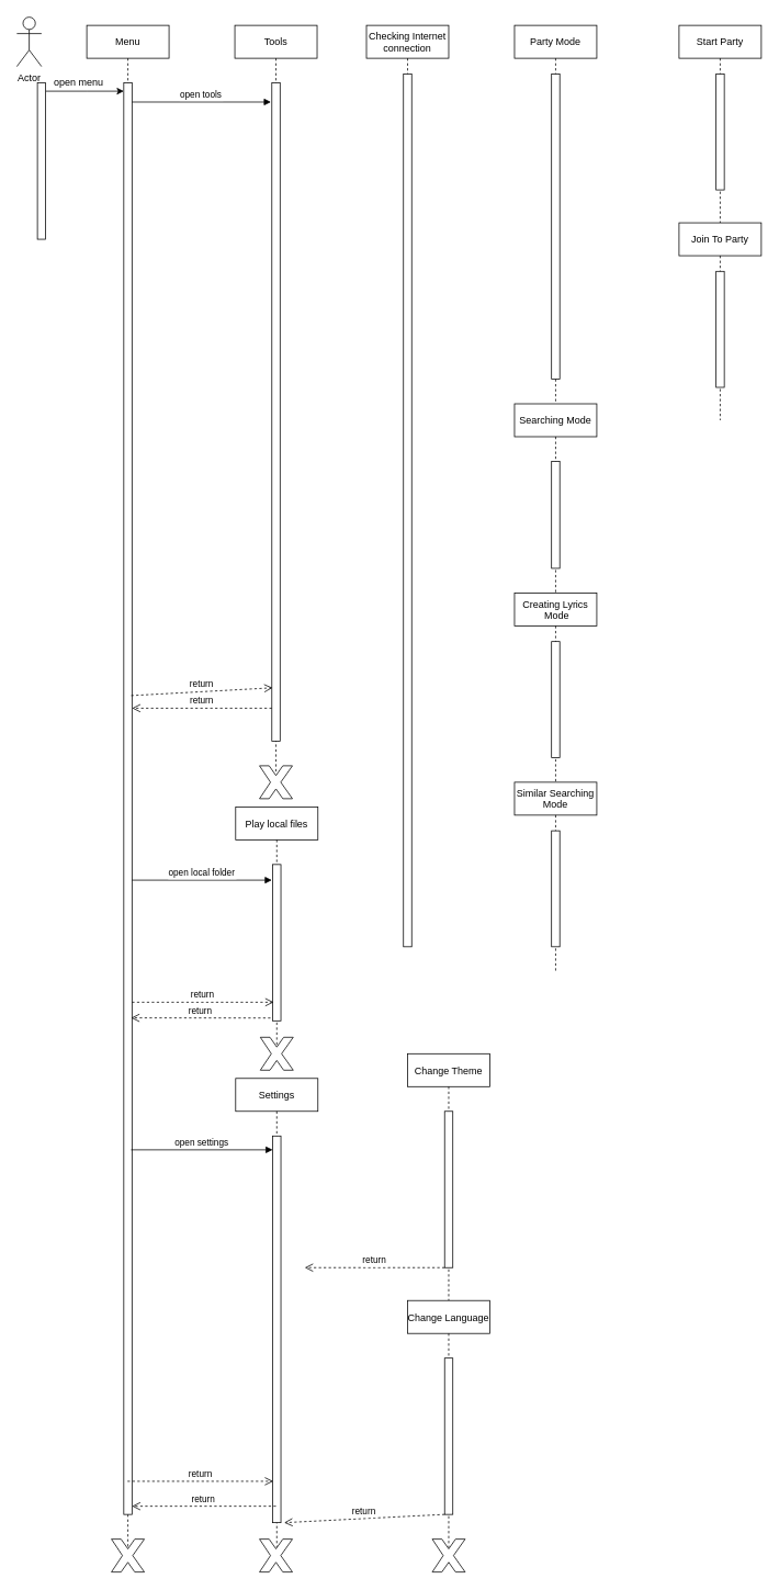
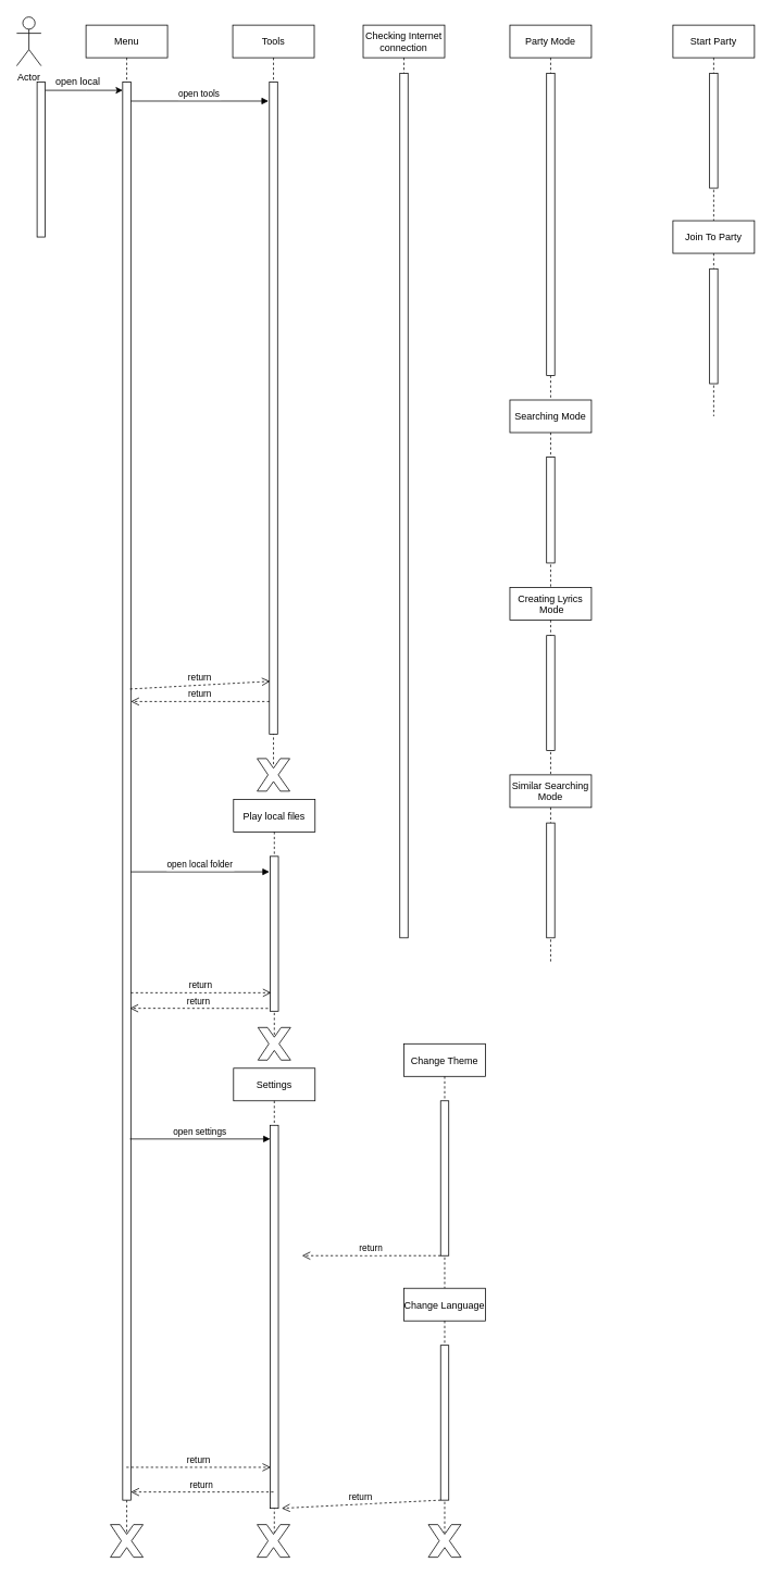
  <mxCell id="0" />
  <mxCell id="1" parent="0" />
  <mxCell id="2" value="Menu" style="shape=umlLifeline;perimeter=lifelinePerimeter;container=1;collapsible=0;recursiveResize=0;rounded=0;shadow=0;strokeWidth=1;" parent="1" vertex="1"><mxGeometry x="105" y="30" width="100" height="1860" as="geometry" /></mxCell>
  <mxCell id="3" value="" style="points=[];perimeter=orthogonalPerimeter;rounded=0;shadow=0;strokeWidth=1;" parent="2" vertex="1"><mxGeometry x="45" y="70" width="10" height="1740" as="geometry" /></mxCell>
  <mxCell id="4" value="open local folder" style="verticalAlign=bottom;endArrow=block;entryX=0;entryY=0;shadow=0;strokeWidth=1;" parent="2" edge="1"><mxGeometry relative="1" as="geometry"><mxPoint x="55" y="1039" as="sourcePoint" /><mxPoint x="225.0" y="1039" as="targetPoint" /></mxGeometry></mxCell>
  <mxCell id="5" value="Tools" style="shape=umlLifeline;perimeter=lifelinePerimeter;container=1;collapsible=0;recursiveResize=0;rounded=0;shadow=0;strokeWidth=1;" parent="1" vertex="1"><mxGeometry x="285" y="30" width="100" height="910" as="geometry" /></mxCell>
  <mxCell id="6" value="" style="points=[];perimeter=orthogonalPerimeter;rounded=0;shadow=0;strokeWidth=1;" parent="5" vertex="1"><mxGeometry x="45" y="70" width="10" height="800" as="geometry" /></mxCell>
  <mxCell id="7" value="return" style="verticalAlign=bottom;endArrow=open;dashed=1;endSize=8;exitX=0;exitY=0.95;shadow=0;strokeWidth=1;" parent="1" source="6" target="3" edge="1"><mxGeometry relative="1" as="geometry"><mxPoint x="260" y="186" as="targetPoint" /></mxGeometry></mxCell>
  <mxCell id="8" value="open tools" style="verticalAlign=bottom;endArrow=block;entryX=-0.115;entryY=0.029;shadow=0;strokeWidth=1;entryDx=0;entryDy=0;entryPerimeter=0;" parent="1" source="3" target="6" edge="1"><mxGeometry relative="1" as="geometry"><mxPoint x="260" y="110" as="sourcePoint" /></mxGeometry></mxCell>
  <mxCell id="9" value="return" style="verticalAlign=bottom;endArrow=open;dashed=1;endSize=8;shadow=0;strokeWidth=1;entryX=0.09;entryY=0.919;entryDx=0;entryDy=0;entryPerimeter=0;exitX=0.54;exitY=0.438;exitDx=0;exitDy=0;exitPerimeter=0;" parent="1" target="6" edge="1" source="2"><mxGeometry relative="1" as="geometry"><mxPoint x="225" y="207" as="targetPoint" /><mxPoint x="165" y="830" as="sourcePoint" /></mxGeometry></mxCell>
  <mxCell id="10" value="Actor" style="shape=umlActor;verticalLabelPosition=bottom;verticalAlign=top;html=1;outlineConnect=0;" parent="1" vertex="1"><mxGeometry x="20" y="20" width="30" height="60" as="geometry" /></mxCell>
  <mxCell id="11" style="edgeStyle=orthogonalEdgeStyle;rounded=0;orthogonalLoop=1;jettySize=auto;html=1;" parent="1" source="12" target="3" edge="1"><mxGeometry relative="1" as="geometry"><Array as="points"><mxPoint x="105" y="110" /><mxPoint x="105" y="110" /></Array></mxGeometry></mxCell>
  <mxCell id="12" value="" style="html=1;points=[];perimeter=orthogonalPerimeter;" parent="1" vertex="1"><mxGeometry x="45" y="100" width="10" height="190" as="geometry" /></mxCell>
- <mxCell id="13" value="open menu" style="text;html=1;align=center;verticalAlign=middle;resizable=0;points=[];autosize=1;strokeColor=none;fillColor=none;" parent="1" vertex="1"><mxGeometry x="55" y="90" width="80" height="20" as="geometry" /></mxCell>
+ <mxCell id="13" value="open local" style="text;html=1;align=center;verticalAlign=middle;resizable=0;points=[];autosize=1;strokeColor=none;fillColor=none;" parent="1" vertex="1"><mxGeometry x="55" y="90" width="80" height="20" as="geometry" /></mxCell>
  <mxCell id="14" value="Searching Mode" style="shape=umlLifeline;perimeter=lifelinePerimeter;container=1;collapsible=0;recursiveResize=0;rounded=0;shadow=0;strokeWidth=1;" parent="1" vertex="1"><mxGeometry x="625" y="490" width="100" height="230" as="geometry" /></mxCell>
  <mxCell id="15" value="" style="points=[];perimeter=orthogonalPerimeter;rounded=0;shadow=0;strokeWidth=1;" parent="14" vertex="1"><mxGeometry x="45" y="70" width="10" height="130" as="geometry" /></mxCell>
  <mxCell id="16" value="Settings" style="shape=umlLifeline;perimeter=lifelinePerimeter;container=1;collapsible=0;recursiveResize=0;rounded=0;shadow=0;strokeWidth=1;" parent="1" vertex="1"><mxGeometry x="286" y="1310" width="100" height="570" as="geometry" /></mxCell>
  <mxCell id="17" value="" style="points=[];perimeter=orthogonalPerimeter;rounded=0;shadow=0;strokeWidth=1;" parent="16" vertex="1"><mxGeometry x="45" y="70" width="10" height="470" as="geometry" /></mxCell>
  <mxCell id="18" value="Play local files" style="shape=umlLifeline;perimeter=lifelinePerimeter;container=1;collapsible=0;recursiveResize=0;rounded=0;shadow=0;strokeWidth=1;" parent="1" vertex="1"><mxGeometry x="286" y="980" width="100" height="300" as="geometry" /></mxCell>
  <mxCell id="19" value="" style="points=[];perimeter=orthogonalPerimeter;rounded=0;shadow=0;strokeWidth=1;" parent="18" vertex="1"><mxGeometry x="45" y="70" width="10" height="190" as="geometry" /></mxCell>
  <mxCell id="20" value="open settings" style="verticalAlign=bottom;endArrow=block;shadow=0;strokeWidth=1;exitX=0.893;exitY=0.82;exitDx=0;exitDy=0;exitPerimeter=0;" parent="1" target="17" edge="1"><mxGeometry relative="1" as="geometry"><mxPoint x="158.93" y="1396.8" as="sourcePoint" /><mxPoint x="325" y="1389" as="targetPoint" /></mxGeometry></mxCell>
  <mxCell id="21" value="return" style="verticalAlign=bottom;endArrow=open;dashed=1;endSize=8;shadow=0;strokeWidth=1;entryX=0.117;entryY=0.881;entryDx=0;entryDy=0;entryPerimeter=0;" parent="1" target="19" edge="1"><mxGeometry relative="1" as="geometry"><mxPoint x="330" y="1219" as="targetPoint" /><mxPoint x="160" y="1217.39" as="sourcePoint" /></mxGeometry></mxCell>
  <mxCell id="22" value="return" style="verticalAlign=bottom;endArrow=open;dashed=1;endSize=8;exitX=-0.269;exitY=0.982;shadow=0;strokeWidth=1;exitDx=0;exitDy=0;exitPerimeter=0;entryX=0.893;entryY=0.617;entryDx=0;entryDy=0;entryPerimeter=0;" parent="1" source="19" edge="1"><mxGeometry relative="1" as="geometry"><mxPoint x="158.93" y="1236.43" as="targetPoint" /><mxPoint x="325" y="1229" as="sourcePoint" /></mxGeometry></mxCell>
  <mxCell id="23" value="return" style="verticalAlign=bottom;endArrow=open;dashed=1;endSize=8;shadow=0;strokeWidth=1;entryX=0.062;entryY=0.893;entryDx=0;entryDy=0;entryPerimeter=0;" parent="1" target="17" edge="1" source="2"><mxGeometry relative="1" as="geometry"><mxPoint x="334.93" y="1519" as="targetPoint" /><mxPoint x="159.48" y="1519.25" as="sourcePoint" /></mxGeometry></mxCell>
  <mxCell id="24" value="Creating Lyrics&#10; Mode" style="shape=umlLifeline;perimeter=lifelinePerimeter;container=1;collapsible=0;recursiveResize=0;rounded=0;shadow=0;strokeWidth=1;" parent="1" vertex="1"><mxGeometry x="625" y="720" width="100" height="230" as="geometry" /></mxCell>
  <mxCell id="25" value="" style="points=[];perimeter=orthogonalPerimeter;rounded=0;shadow=0;strokeWidth=1;" parent="24" vertex="1"><mxGeometry x="45" y="59" width="10" height="141" as="geometry" /></mxCell>
  <mxCell id="26" value="Party Mode" style="shape=umlLifeline;perimeter=lifelinePerimeter;container=1;collapsible=0;recursiveResize=0;rounded=0;shadow=0;strokeWidth=1;size=40;" parent="1" vertex="1"><mxGeometry x="625" y="30" width="100" height="460" as="geometry" /></mxCell>
  <mxCell id="27" value="" style="points=[];perimeter=orthogonalPerimeter;rounded=0;shadow=0;strokeWidth=1;" parent="26" vertex="1"><mxGeometry x="45" y="59" width="10" height="371" as="geometry" /></mxCell>
  <mxCell id="28" value="Similar Searching &#10;Mode" style="shape=umlLifeline;perimeter=lifelinePerimeter;container=1;collapsible=0;recursiveResize=0;rounded=0;shadow=0;strokeWidth=1;" parent="1" vertex="1"><mxGeometry x="625" y="950" width="100" height="230" as="geometry" /></mxCell>
  <mxCell id="29" value="" style="points=[];perimeter=orthogonalPerimeter;rounded=0;shadow=0;strokeWidth=1;" parent="28" vertex="1"><mxGeometry x="45" y="59" width="10" height="141" as="geometry" /></mxCell>
  <mxCell id="30" value="Checking Internet&#10;connection" style="shape=umlLifeline;perimeter=lifelinePerimeter;container=1;collapsible=0;recursiveResize=0;rounded=0;shadow=0;strokeWidth=1;" parent="1" vertex="1"><mxGeometry x="445" y="30" width="100" height="1120" as="geometry" /></mxCell>
  <mxCell id="31" value="" style="points=[];perimeter=orthogonalPerimeter;rounded=0;shadow=0;strokeWidth=1;" parent="30" vertex="1"><mxGeometry x="45" y="59" width="10" height="1061" as="geometry" /></mxCell>
  <mxCell id="32" value="Change Theme" style="shape=umlLifeline;perimeter=lifelinePerimeter;container=1;collapsible=0;recursiveResize=0;rounded=0;shadow=0;strokeWidth=1;" parent="1" vertex="1"><mxGeometry x="495" y="1280" width="100" height="300" as="geometry" /></mxCell>
  <mxCell id="33" value="" style="points=[];perimeter=orthogonalPerimeter;rounded=0;shadow=0;strokeWidth=1;" parent="32" vertex="1"><mxGeometry x="45" y="70" width="10" height="190" as="geometry" /></mxCell>
  <mxCell id="34" value="return" style="verticalAlign=bottom;endArrow=open;dashed=1;endSize=8;exitX=0;exitY=0.95;shadow=0;strokeWidth=1;" parent="32" edge="1"><mxGeometry relative="1" as="geometry"><mxPoint x="-125.0" y="260.0" as="targetPoint" /><mxPoint x="45" y="260.0" as="sourcePoint" /></mxGeometry></mxCell>
  <mxCell id="35" value="Change Language" style="shape=umlLifeline;perimeter=lifelinePerimeter;container=1;collapsible=0;recursiveResize=0;rounded=0;shadow=0;strokeWidth=1;" parent="1" vertex="1"><mxGeometry x="495" y="1580" width="100" height="300" as="geometry" /></mxCell>
  <mxCell id="36" value="" style="points=[];perimeter=orthogonalPerimeter;rounded=0;shadow=0;strokeWidth=1;" parent="35" vertex="1"><mxGeometry x="45" y="70" width="10" height="190" as="geometry" /></mxCell>
  <mxCell id="37" value="return" style="verticalAlign=bottom;endArrow=open;dashed=1;endSize=8;exitX=0;exitY=0.95;shadow=0;strokeWidth=1;entryX=1.4;entryY=1;entryDx=0;entryDy=0;entryPerimeter=0;" parent="35" edge="1" target="17"><mxGeometry relative="1" as="geometry"><mxPoint x="-125.0" y="260.0" as="targetPoint" /><mxPoint x="45" y="260.0" as="sourcePoint" /></mxGeometry></mxCell>
  <mxCell id="38" value="Start Party" style="shape=umlLifeline;perimeter=lifelinePerimeter;container=1;collapsible=0;recursiveResize=0;rounded=0;shadow=0;strokeWidth=1;size=40;" parent="1" vertex="1"><mxGeometry x="825" y="30" width="100" height="240" as="geometry" /></mxCell>
  <mxCell id="39" value="" style="points=[];perimeter=orthogonalPerimeter;rounded=0;shadow=0;strokeWidth=1;" parent="38" vertex="1"><mxGeometry x="45" y="59" width="10" height="141" as="geometry" /></mxCell>
  <mxCell id="40" value="Join To Party" style="shape=umlLifeline;perimeter=lifelinePerimeter;container=1;collapsible=0;recursiveResize=0;rounded=0;shadow=0;strokeWidth=1;size=40;" parent="1" vertex="1"><mxGeometry x="825" y="270" width="100" height="240" as="geometry" /></mxCell>
  <mxCell id="41" value="" style="points=[];perimeter=orthogonalPerimeter;rounded=0;shadow=0;strokeWidth=1;" parent="40" vertex="1"><mxGeometry x="45" y="59" width="10" height="141" as="geometry" /></mxCell>
  <mxCell id="42" value="return" style="verticalAlign=bottom;endArrow=open;dashed=1;endSize=8;exitX=0;exitY=0.95;shadow=0;strokeWidth=1;" parent="1" edge="1" target="3"><mxGeometry relative="1" as="geometry"><mxPoint x="175" y="1840" as="targetPoint" /><mxPoint x="335" y="1830" as="sourcePoint" /></mxGeometry></mxCell>
  <mxCell id="43" value="" style="verticalLabelPosition=bottom;verticalAlign=top;html=1;shape=mxgraph.basic.x" vertex="1" parent="1"><mxGeometry x="315" y="930" width="40" height="40" as="geometry" /></mxCell>
  <mxCell id="44" value="" style="verticalLabelPosition=bottom;verticalAlign=top;html=1;shape=mxgraph.basic.x" vertex="1" parent="1"><mxGeometry x="316" y="1260" width="40" height="40" as="geometry" /></mxCell>
  <mxCell id="45" value="" style="verticalLabelPosition=bottom;verticalAlign=top;html=1;shape=mxgraph.basic.x" vertex="1" parent="1"><mxGeometry x="315" y="1870" width="40" height="40" as="geometry" /></mxCell>
  <mxCell id="46" value="" style="verticalLabelPosition=bottom;verticalAlign=top;html=1;shape=mxgraph.basic.x" vertex="1" parent="1"><mxGeometry x="135" y="1870" width="40" height="40" as="geometry" /></mxCell>
  <mxCell id="47" value="" style="verticalLabelPosition=bottom;verticalAlign=top;html=1;shape=mxgraph.basic.x" vertex="1" parent="1"><mxGeometry x="525" y="1870" width="40" height="40" as="geometry" /></mxCell>
